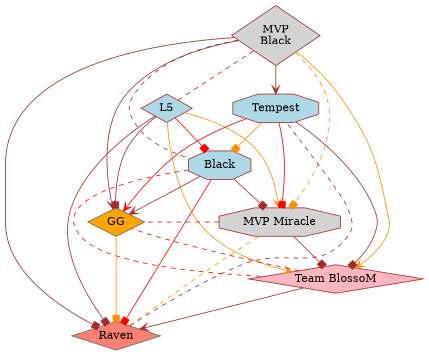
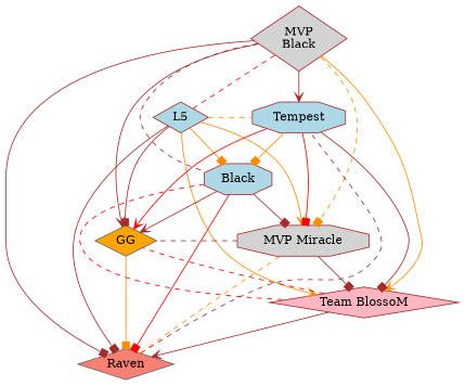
  digraph {
    node [color=brown fillcolor=lightblue shape=diamond style=filled]
    edge [color=brown arrowhead=box]
    n1 [label=L5]
    n2 [fillcolor=lightgrey label="MVP\nBlack"]
    n3 [label=Tempest shape=octagon]
    n4 [label=Black shape=octagon]
    n5 [color=gray40 fillcolor=orange label=GG]
    n6 [fillcolor=lightgrey label="MVP Miracle" shape=octagon]
    n7 [fillcolor=lightpink label="Team BlossoM"]
    n8 [color=gray40 fillcolor=salmon label=Raven]
    n1 -> n2 [color=red constraint=false dir=none style=dashed arrowhead=""]
-   n1 -> n4 [color=red]
+   n1 -> n3 [color=darkorange constraint=false dir=none style=dashed arrowhead=""]
+   n1 -> n4 [color=darkorange]
    n1 -> n5
    n1 -> n6 [arrowhead=vee color=darkorange]
    n1 -> n7 [arrowhead=vee color=darkorange]
    n1 -> n8
    n2 -> n3 [arrowhead=vee]
    n2 -> n4 [constraint=false dir=none style=dashed arrowhead=""]
    n2 -> n5 [arrowhead=vee]
    n2 -> n6 [color=darkorange style=dashed]
    n2 -> n7 [arrowhead=vee color=darkorange]
    n2 -> n8
    n3 -> n4 [color=darkorange]
    n3 -> n5 [arrowhead=vee color=red]
    n3 -> n6 [color=red]
    n3 -> n7
    n4 -> n5 [arrowhead=vee]
    n4 -> n6
    n4 -> n7 [color=red constraint=false dir=none style=dashed arrowhead=""]
    n4 -> n8 [color=red]
    n5 -> n8 [color=darkorange]
    n6 -> n5 [constraint=false dir=none style=dashed arrowhead=""]
    n6 -> n7
    n7 -> n5 [color=red constraint=false dir=none style=dashed arrowhead=""]
    n7 -> n8 [arrowhead=vee]
    n8 -> n3 [constraint=false dir=none style=dashed arrowhead=""]
    n8 -> n6 [color=darkorange constraint=false dir=none style=dashed arrowhead=""]
  }
